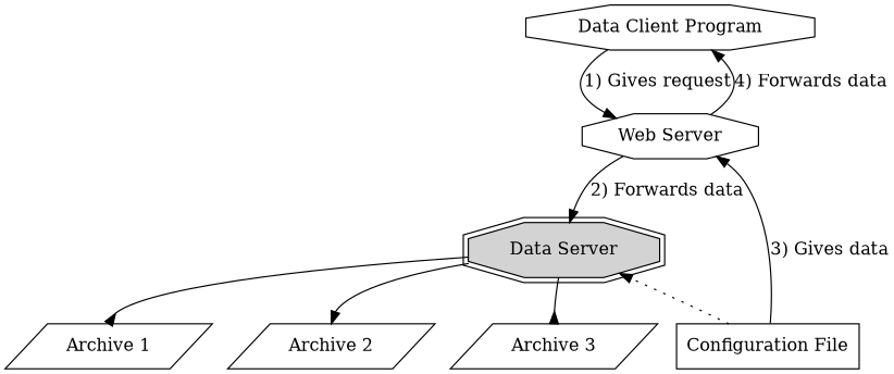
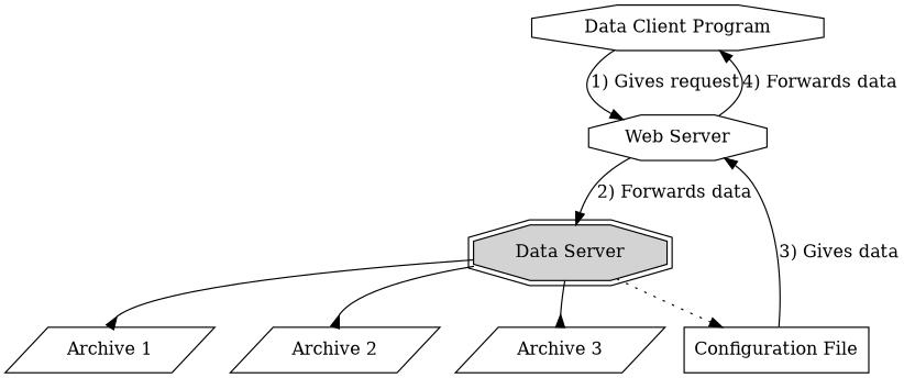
  digraph {
    node [shape=parallelogram]
    n1 [label="Data Client Program" shape=octagon]
    n2 [label="Web Server" shape=octagon]
    n3 [label="Data Server" shape=doubleoctagon style=filled]
    n4 [label="Configuration File" shape=rectangle]
    n5 [label="Archive 1"]
    n6 [label="Archive 2"]
    n7 [label="Archive 3"]
    n1 -> n2 [label="1) Gives request"]
    n2 -> n1 [label="4) Forwards data"]
    n2 -> n3 [label="2) Forwards data"]
    n3 -> n5 [arrowhead=inv arrowtail=none headport=n]
-   n3 -> n6 [arrowhead=normal arrowtail=none headport=n]
+   n3 -> n6 [arrowhead=inv arrowtail=none headport=n]
    n3 -> n7 [arrowhead=inv arrowtail=none headport=n]
    n4 -> n2 [label="3) Gives data"]
-   n4 -> n3 [style=dotted]
+   n3 -> n4 [style=dotted]
  }
